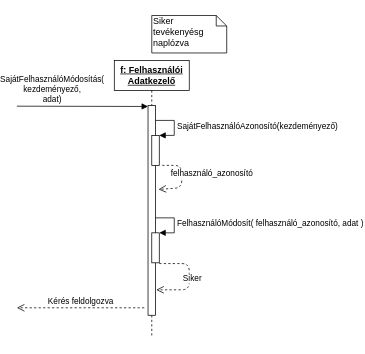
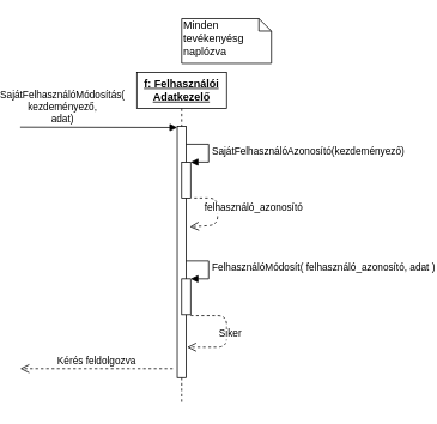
  <mxCell id="0" />
  <mxCell id="1" parent="0" />
  <mxCell id="2" value="&lt;b&gt;&lt;u&gt;f: Felhasználói Adatkezelő&lt;/u&gt;&lt;/b&gt;" style="shape=umlLifeline;perimeter=lifelinePerimeter;whiteSpace=wrap;html=1;container=1;collapsible=0;recursiveResize=0;outlineConnect=0;" parent="1" vertex="1"><mxGeometry x="150" y="80" width="100" height="370" as="geometry" /></mxCell>
  <mxCell id="3" value="" style="html=1;points=[];perimeter=orthogonalPerimeter;" parent="2" vertex="1"><mxGeometry x="45" y="60" width="10" height="280" as="geometry" /></mxCell>
  <mxCell id="4" value="Siker" style="html=1;verticalAlign=bottom;endArrow=open;dashed=1;endSize=8;exitX=1;exitY=1.025;exitDx=0;exitDy=0;exitPerimeter=0;entryX=1.1;entryY=0.491;entryDx=0;entryDy=0;entryPerimeter=0;" parent="2" edge="1"><mxGeometry x="0.36" y="-12" relative="1" as="geometry"><mxPoint x="60" y="271" as="sourcePoint" /><mxPoint x="56" y="306.04" as="targetPoint" /><Array as="points"><mxPoint x="100" y="271" /><mxPoint x="100" y="306" /></Array><mxPoint x="10" y="6" as="offset" /></mxGeometry></mxCell>
  <mxCell id="5" value="" style="html=1;points=[];perimeter=orthogonalPerimeter;" parent="2" vertex="1"><mxGeometry x="50" y="230" width="10" height="40" as="geometry" /></mxCell>
  <mxCell id="6" value="FelhasználóMódosít(&amp;nbsp;&lt;span style=&quot;text-align: center&quot;&gt;felhasználó_azonosító, adat&lt;/span&gt;&amp;nbsp;)" style="edgeStyle=orthogonalEdgeStyle;html=1;align=left;spacingLeft=2;endArrow=block;rounded=0;entryX=1;entryY=0;" parent="2" target="5" edge="1"><mxGeometry relative="1" as="geometry"><mxPoint x="55" y="210" as="sourcePoint" /><Array as="points"><mxPoint x="80" y="210" /></Array></mxGeometry></mxCell>
  <mxCell id="7" value="" style="html=1;points=[];perimeter=orthogonalPerimeter;" vertex="1" parent="2"><mxGeometry x="50" y="100" width="10" height="40" as="geometry" /></mxCell>
  <mxCell id="8" value="SajátFelhasználóAzonosító(kezdeményező)" style="edgeStyle=orthogonalEdgeStyle;html=1;align=left;spacingLeft=2;endArrow=block;rounded=0;entryX=1;entryY=0;" edge="1" target="7" parent="2"><mxGeometry relative="1" as="geometry"><mxPoint x="55" y="80" as="sourcePoint" /><Array as="points"><mxPoint x="80" y="80" /></Array></mxGeometry></mxCell>
  <mxCell id="9" value="felhasználó_azonosító" style="html=1;verticalAlign=bottom;endArrow=open;dashed=1;endSize=8;exitX=1.4;exitY=1;exitDx=0;exitDy=0;exitPerimeter=0;entryX=1.4;entryY=0.4;entryDx=0;entryDy=0;entryPerimeter=0;" edge="1" parent="2" source="7" target="3"><mxGeometry x="0.286" y="-41" relative="1" as="geometry"><mxPoint x="200" y="280" as="sourcePoint" /><mxPoint x="120" y="280" as="targetPoint" /><Array as="points"><mxPoint x="90" y="140" /><mxPoint x="90" y="170" /></Array><mxPoint x="43" y="31" as="offset" /></mxGeometry></mxCell>
  <mxCell id="10" value="SajátFelhasználóMódosítás(&lt;br&gt;kezdeményező,&lt;br&gt;adat)" style="html=1;verticalAlign=bottom;endArrow=block;entryX=0;entryY=0.005;entryDx=0;entryDy=0;entryPerimeter=0;" parent="1" target="3" edge="1"><mxGeometry x="-0.46" width="80" relative="1" as="geometry"><mxPoint x="20" y="141" as="sourcePoint" /><mxPoint x="179.5" y="150" as="targetPoint" /><mxPoint as="offset" /></mxGeometry></mxCell>
- <mxCell id="11" value="Siker tevékenyésg naplózva" style="shape=note;whiteSpace=wrap;html=1;size=14;verticalAlign=top;align=left;spacingTop=-6;" parent="1" vertex="1"><mxGeometry x="200" y="20" width="100" height="50" as="geometry" /></mxCell>
+ <mxCell id="11" value="Minden tevékenyésg naplózva" style="shape=note;whiteSpace=wrap;html=1;size=14;verticalAlign=top;align=left;spacingTop=-6;" parent="1" vertex="1"><mxGeometry x="200" y="20" width="100" height="50" as="geometry" /></mxCell>
  <mxCell id="12" value="Kérés feldolgozva" style="html=1;verticalAlign=bottom;endArrow=open;dashed=1;endSize=8;" parent="1" edge="1"><mxGeometry relative="1" as="geometry"><mxPoint x="190" y="410" as="sourcePoint" /><mxPoint x="20" y="410" as="targetPoint" /></mxGeometry></mxCell>
